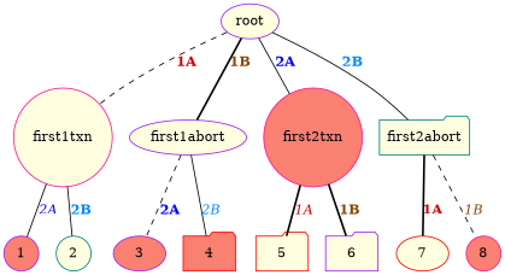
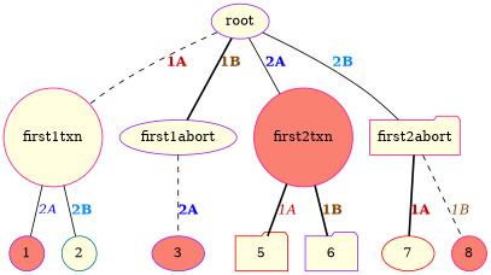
  graph {
    fontname="DejaVu Serif"
    node [color=purple fillcolor=lightyellow fontname="DejaVu Serif" shape=circle style=filled]
    edge [fontcolor="#cc0000" fontname="DejaVu Serif" style=solid]
    root [shape=ellipse]
    first1txn [color=deeppink]
    first1abort [shape=ellipse]
    first2txn [color=deeppink fillcolor=salmon]
-   first2abort [color=teal shape=folder]
+   first2abort [color=deeppink shape=folder]
    n6 [fillcolor=salmon label=1]
    n7 [color=teal label=2]
    n8 [fillcolor=salmon label=3 shape=ellipse]
-   n9 [color=red fillcolor=salmon label=4 shape=folder]
    n10 [color=red label=5 shape=folder]
    n11 [label=6 shape=folder]
    n12 [color=red label=7 shape=ellipse]
    n13 [color=deeppink fillcolor=salmon label=8]
    root -- first1txn [label=<<B>1A</B>> style=dashed]
    root -- first1abort [fontcolor="#884400" label=<<B>1B</B>> style=bold]
    root -- first2txn [fontcolor="#0000ff" label=<<B>2A</B>>]
    root -- first2abort [fontcolor="#0088ff" label=<<B>2B</B>>]
    first1txn -- n6 [fontcolor="#0000ff" label=<<I>2A</I>>]
    first1txn -- n7 [fontcolor="#0088ff" label=<<B>2B</B>>]
    first1abort -- n8 [fontcolor="#0000ff" label=<<B>2A</B>> style=dashed]
-   first1abort -- n9 [fontcolor="#0088ff" label=<<I>2B</I>>]
    first2txn -- n10 [label=<<I>1A</I>> style=bold]
    first2txn -- n11 [fontcolor="#884400" label=<<B>1B</B>> style=bold]
    first2abort -- n12 [label=<<B>1A</B>> style=bold]
    first2abort -- n13 [fontcolor="#884400" label=<<I>1B</I>> style=dashed]
  }
